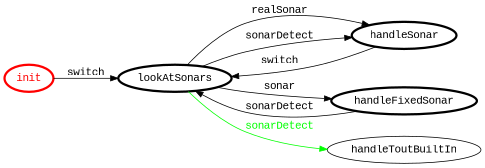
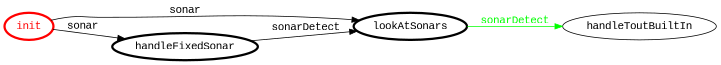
  digraph {
    fontname="Liberation Mono"
    rankdir=LR
    node [color=black fontcolor=black fontname="Liberation Mono" penwidth=3]
    edge [color=black fontcolor=black fontname="Liberation Mono"]
    init [color=red fontcolor=red]
    lookAtSonars
-   handleSonar
    handleFixedSonar
    handleToutBuiltIn [color="" fontcolor="" penwidth=""]
-   init -> lookAtSonars [label=switch]
-   lookAtSonars -> handleSonar [label=realSonar]
-   lookAtSonars -> handleSonar [label=sonarDetect]
-   lookAtSonars -> handleFixedSonar [label=sonar]
+   init -> lookAtSonars [label=sonar]
+   init -> handleFixedSonar [label=sonar]
    lookAtSonars -> handleToutBuiltIn [color=green fontcolor=green label=sonarDetect]
-   handleSonar -> lookAtSonars [label=switch]
    handleFixedSonar -> lookAtSonars [label=sonarDetect]
  }
